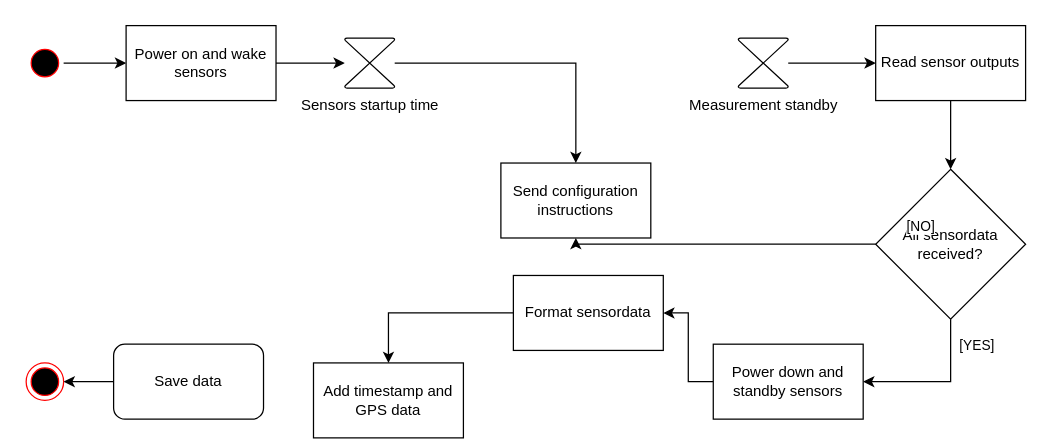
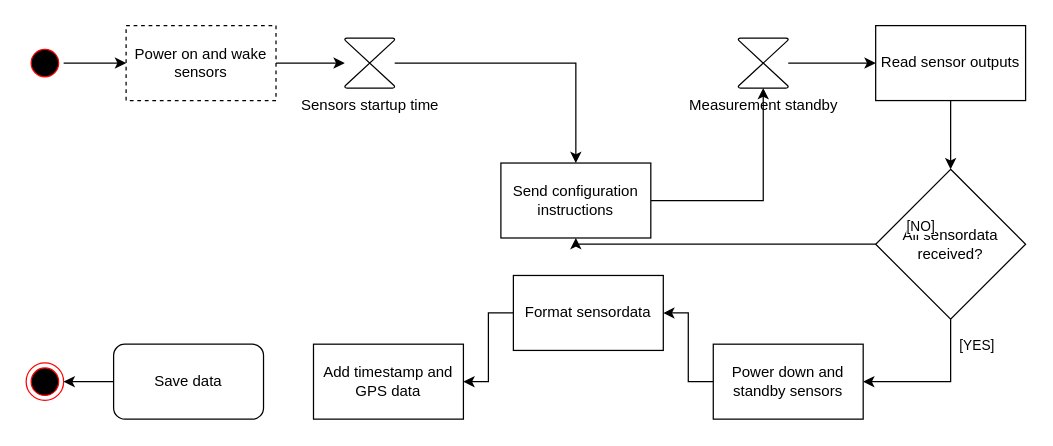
  <mxCell id="0" />
  <mxCell id="1" parent="0" />
  <mxCell id="2" value="" style="edgeStyle=orthogonalEdgeStyle;rounded=0;orthogonalLoop=1;jettySize=auto;html=1;" parent="1" source="3" target="9" edge="1"><mxGeometry relative="1" as="geometry" /></mxCell>
  <mxCell id="3" value="" style="ellipse;html=1;shape=startState;fillColor=#000000;strokeColor=#ff0000;" parent="1" vertex="1"><mxGeometry x="20" y="35" width="30" height="30" as="geometry" /></mxCell>
  <mxCell id="4" value="" style="ellipse;html=1;shape=endState;fillColor=#000000;strokeColor=#ff0000;" parent="1" vertex="1"><mxGeometry x="20" y="290" width="30" height="30" as="geometry" /></mxCell>
  <mxCell id="5" value="All sensordata received?" style="rhombus;whiteSpace=wrap;html=1;" parent="1" vertex="1"><mxGeometry x="700" y="135" width="120" height="120" as="geometry" /></mxCell>
  <mxCell id="6" value="" style="endArrow=classic;html=1;rounded=0;exitX=0.5;exitY=1;exitDx=0;exitDy=0;entryX=1;entryY=0.5;entryDx=0;entryDy=0;" parent="1" source="5" target="26" edge="1"><mxGeometry relative="1" as="geometry"><mxPoint x="890" y="320" as="sourcePoint" /><mxPoint x="760" y="305" as="targetPoint" /><Array as="points"><mxPoint x="760" y="305" /></Array></mxGeometry></mxCell>
  <mxCell id="7" value="[YES]" style="edgeLabel;resizable=0;html=1;align=center;verticalAlign=middle;" parent="6" connectable="0" vertex="1"><mxGeometry relative="1" as="geometry"><mxPoint x="30" y="-30" as="offset" /></mxGeometry></mxCell>
  <mxCell id="8" value="" style="edgeStyle=orthogonalEdgeStyle;rounded=0;orthogonalLoop=1;jettySize=auto;html=1;" parent="1" source="9" target="11" edge="1"><mxGeometry relative="1" as="geometry" /></mxCell>
- <mxCell id="9" value="Power on and wake sensors" style="rounded=0;whiteSpace=wrap;html=1;" parent="1" vertex="1"><mxGeometry x="100" y="20" width="120" height="60" as="geometry" /></mxCell>
+ <mxCell id="9" value="Power on and wake sensors" style="rounded=0;whiteSpace=wrap;html=1;dashed=1;" parent="1" vertex="1"><mxGeometry x="100" y="20" width="120" height="60" as="geometry" /></mxCell>
  <mxCell id="10" value="" style="edgeStyle=orthogonalEdgeStyle;rounded=0;orthogonalLoop=1;jettySize=auto;html=1;" parent="1" source="11" target="15" edge="1"><mxGeometry relative="1" as="geometry" /></mxCell>
  <mxCell id="11" value="Sensors startup time" style="verticalLabelPosition=bottom;verticalAlign=top;html=1;shape=mxgraph.flowchart.collate;" parent="1" vertex="1"><mxGeometry x="275" y="30" width="40" height="40" as="geometry" /></mxCell>
  <mxCell id="12" value="" style="endArrow=classic;html=1;rounded=0;exitX=0;exitY=0.5;exitDx=0;exitDy=0;entryX=0.5;entryY=1;entryDx=0;entryDy=0;" parent="1" source="5" target="15" edge="1"><mxGeometry relative="1" as="geometry"><mxPoint x="750" y="315" as="sourcePoint" /><mxPoint x="450" y="195" as="targetPoint" /><Array as="points"><mxPoint x="460" y="195" /></Array></mxGeometry></mxCell>
  <mxCell id="13" value="[NO]" style="edgeLabel;resizable=0;html=1;align=center;verticalAlign=middle;" parent="12" connectable="0" vertex="1"><mxGeometry relative="1" as="geometry"><mxPoint x="158" y="-15" as="offset" /></mxGeometry></mxCell>
+ <mxCell id="14" value="" style="edgeStyle=orthogonalEdgeStyle;rounded=0;orthogonalLoop=1;jettySize=auto;html=1;" parent="1" source="15" target="17" edge="1"><mxGeometry relative="1" as="geometry" /></mxCell>
  <mxCell id="15" value="Send configuration instructions" style="rounded=0;whiteSpace=wrap;html=1;" parent="1" vertex="1"><mxGeometry x="400" y="130" width="120" height="60" as="geometry" /></mxCell>
  <mxCell id="16" value="" style="edgeStyle=orthogonalEdgeStyle;rounded=0;orthogonalLoop=1;jettySize=auto;html=1;" parent="1" source="17" target="19" edge="1"><mxGeometry relative="1" as="geometry" /></mxCell>
  <mxCell id="17" value="Measurement standby" style="verticalLabelPosition=bottom;verticalAlign=top;html=1;shape=mxgraph.flowchart.collate;" parent="1" vertex="1"><mxGeometry x="590" y="30" width="40" height="40" as="geometry" /></mxCell>
  <mxCell id="18" value="" style="edgeStyle=orthogonalEdgeStyle;rounded=0;orthogonalLoop=1;jettySize=auto;html=1;" parent="1" source="19" target="5" edge="1"><mxGeometry relative="1" as="geometry" /></mxCell>
  <mxCell id="19" value="Read sensor outputs" style="rounded=0;whiteSpace=wrap;html=1;" parent="1" vertex="1"><mxGeometry x="700" y="20" width="120" height="60" as="geometry" /></mxCell>
  <mxCell id="20" value="" style="edgeStyle=orthogonalEdgeStyle;rounded=0;orthogonalLoop=1;jettySize=auto;html=1;" parent="1" source="21" target="22" edge="1"><mxGeometry relative="1" as="geometry" /></mxCell>
  <mxCell id="21" value="Format sensordata" style="rounded=0;whiteSpace=wrap;html=1;" parent="1" vertex="1"><mxGeometry x="410" y="220" width="120" height="60" as="geometry" /></mxCell>
- <mxCell id="22" value="Add timestamp and GPS data" style="rounded=0;whiteSpace=wrap;html=1;" parent="1" vertex="1"><mxGeometry x="250" y="290" width="120" height="60" as="geometry" /></mxCell>
+ <mxCell id="22" value="Add timestamp and GPS data" style="rounded=0;whiteSpace=wrap;html=1;" parent="1" vertex="1"><mxGeometry x="250" y="275" width="120" height="60" as="geometry" /></mxCell>
  <mxCell id="23" value="" style="edgeStyle=orthogonalEdgeStyle;rounded=0;orthogonalLoop=1;jettySize=auto;html=1;" parent="1" source="24" target="4" edge="1"><mxGeometry relative="1" as="geometry" /></mxCell>
  <mxCell id="24" value="Save data" style="whiteSpace=wrap;html=1;rounded=1;" parent="1" vertex="1"><mxGeometry x="90" y="275" width="120" height="60" as="geometry" /></mxCell>
  <mxCell id="25" value="" style="edgeStyle=orthogonalEdgeStyle;rounded=0;orthogonalLoop=1;jettySize=auto;html=1;" edge="1" parent="1" source="26" target="21"><mxGeometry relative="1" as="geometry" /></mxCell>
  <mxCell id="26" value="Power down and standby sensors" style="rounded=0;whiteSpace=wrap;html=1;" vertex="1" parent="1"><mxGeometry x="570" y="275" width="120" height="60" as="geometry" /></mxCell>
